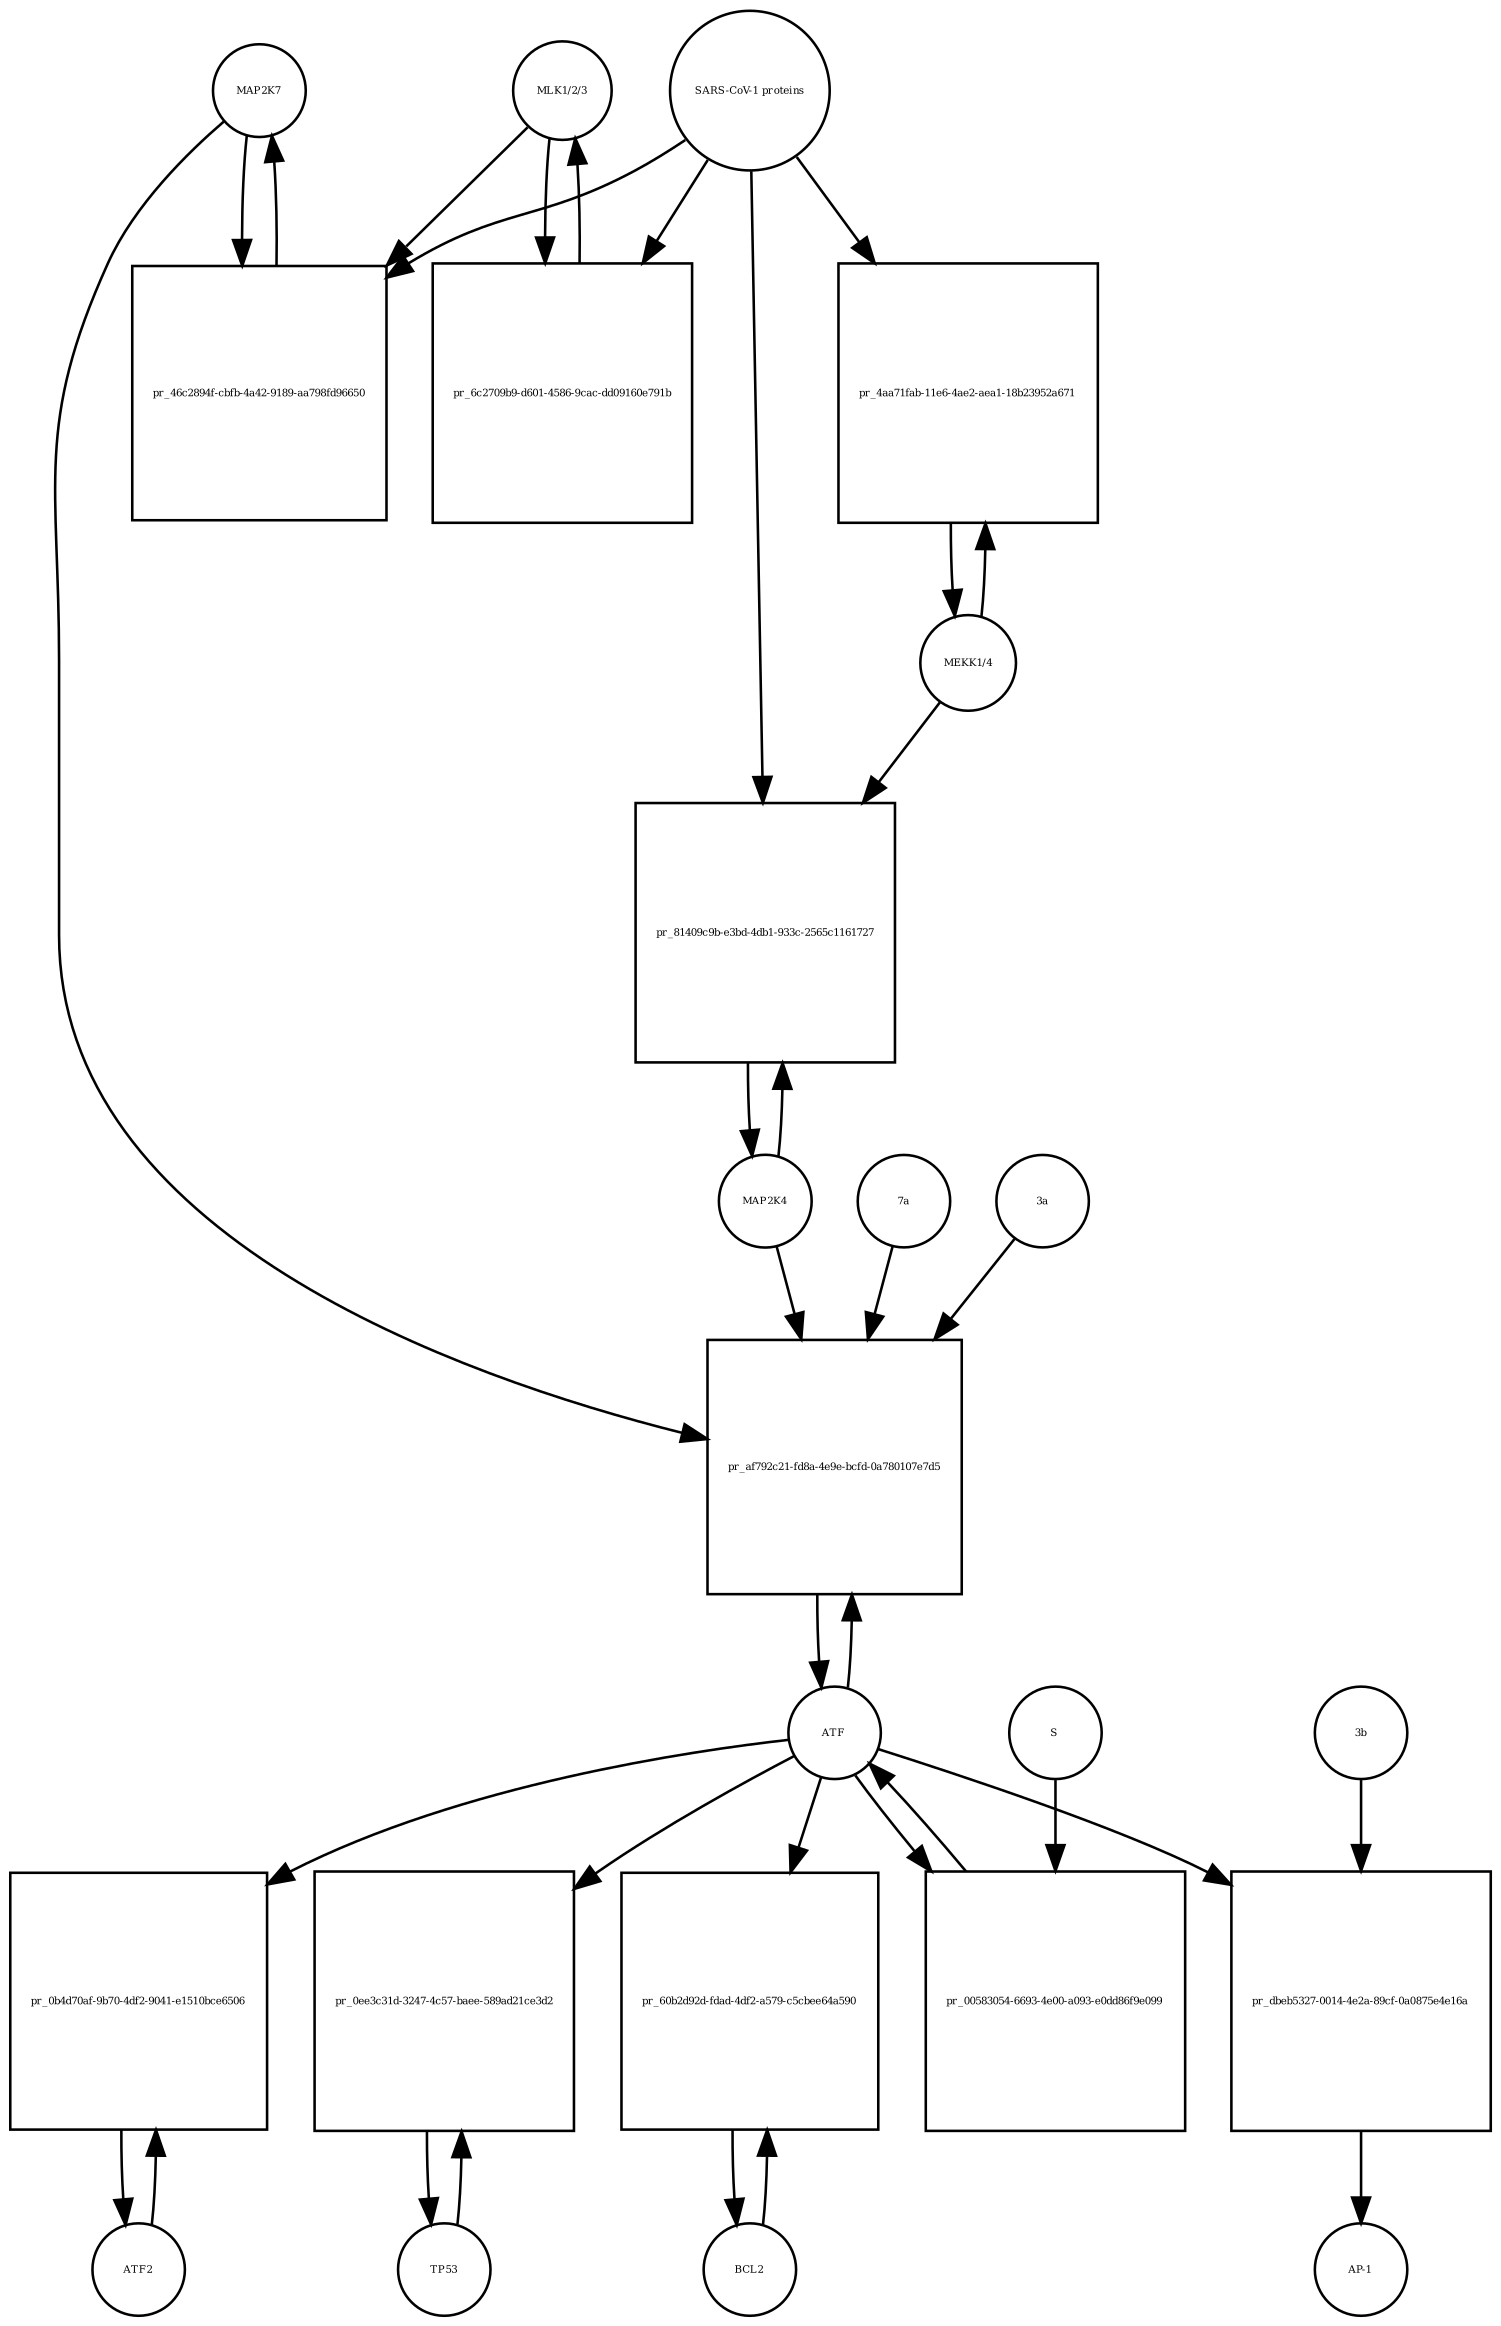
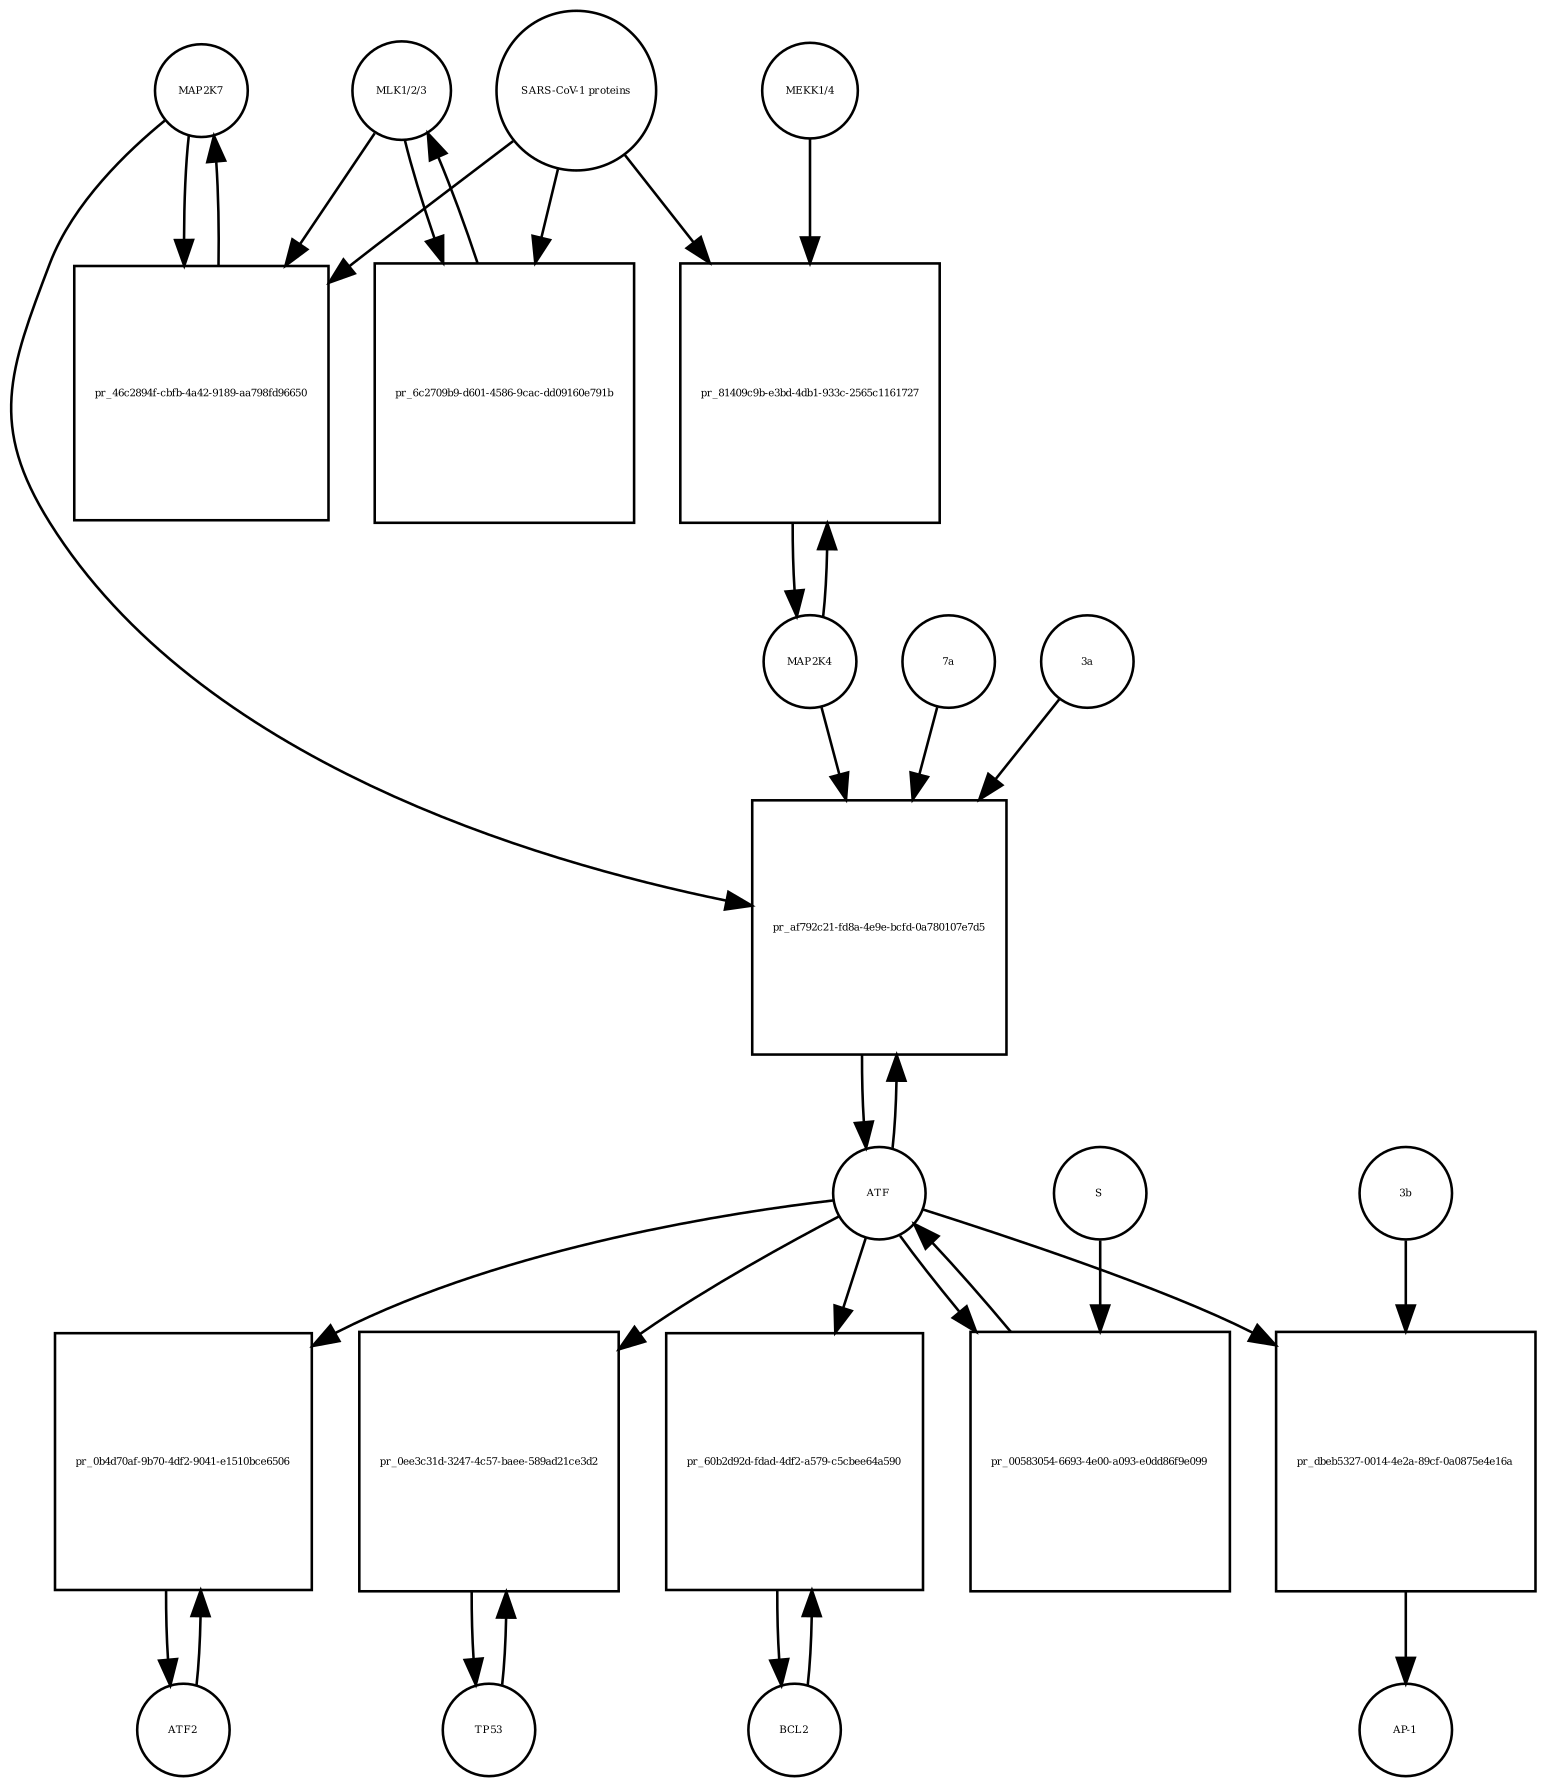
  strict digraph {
    node [bipartite=0 cls=process fontsize=4 shape=circle]
    edge [interaction_type=stimulation]
    n1 [annotation=urn_miriam_ncbigene_5609 cls=macromolecule label=MAP2K7]
    n2 [bipartite=1 label="pr_46c2894f-cbfb-4a42-9189-aa798fd96650" shape=square]
    n3 [bipartite=1 label="pr_af792c21-fd8a-4e9e-bcfd-0a780107e7d5" shape=square]
    n4 [cls=complex label=ATF]
    n5 [cls=complex label="MLK1/2/3"]
    n6 [bipartite=1 label="pr_6c2709b9-d601-4586-9cac-dd09160e791b" shape=square]
    n7 [cls=complex label="SARS-CoV-1 proteins"]
-   n8 [bipartite=1 label="pr_4aa71fab-11e6-4ae2-aea1-18b23952a671" shape=square]
    n9 [bipartite=1 label="pr_81409c9b-e3bd-4db1-933c-2565c1161727" shape=square]
    n10 [cls=complex label="MEKK1/4"]
    n11 [annotation=urn_miriam_ncbigene_6416 cls=macromolecule label=MAP2K4]
    n12 [annotation=urn_miriam_ncbigene_1386 cls=macromolecule label=ATF2]
    n13 [bipartite=1 label="pr_0b4d70af-9b70-4df2-9041-e1510bce6506" shape=square]
    n14 [bipartite=1 label="pr_0ee3c31d-3247-4c57-baee-589ad21ce3d2" shape=square]
    n15 [bipartite=1 label="pr_60b2d92d-fdad-4df2-a579-c5cbee64a590" shape=square]
    n16 [bipartite=1 label="pr_dbeb5327-0014-4e2a-89cf-0a0875e4e16a" shape=square]
    n17 [bipartite=1 label="pr_00583054-6693-4e00-a093-e0dd86f9e099" shape=square]
    n18 [annotation=urn_miriam_ncbigene_7157 cls=macromolecule label=TP53]
    n19 [annotation=urn_miriam_ncbigene_596 cls=macromolecule label=BCL2]
    n20 [cls=complex label="AP-1"]
    n21 [cls=macromolecule label="3b"]
    n22 [cls=macromolecule label="7a"]
    n23 [cls=macromolecule label="3a"]
    n24 [cls=macromolecule label=S]
    n1 -> n2 [interaction_type=consumption]
    n1 -> n3 [annotation="urn_miriam_pubmed_17141229|urn_miriam_taxonomy_694009|urn_miriam_taxonomy_392815"]
    n2 -> n1 [interaction_type=production]
    n3 -> n4 [interaction_type=production]
    n4 -> n3 [interaction_type=consumption]
    n4 -> n13 [annotation=urn_miriam_pubmed_7824938]
    n4 -> n14 [annotation=urn_miriam_pubmed_9724739]
    n4 -> n15 [annotation=urn_miriam_pubmed_10567572]
    n4 -> n16 [annotation="urn_miriam_pubmed_21561061|urn_miriam_taxonomy_694009"]
    n4 -> n17 [interaction_type=consumption]
    n5 -> n2 [annotation="urn_miriam_pubmed_31226023|urn_miriam_taxonomy_694009|urn_miriam_taxonomy_392815"]
    n5 -> n6 [interaction_type=consumption]
    n6 -> n5 [interaction_type=production]
    n7 -> n2 [annotation="urn_miriam_pubmed_31226023|urn_miriam_taxonomy_694009|urn_miriam_taxonomy_392815"]
    n7 -> n6 [annotation="urn_miriam_taxonomy_694009|urn_miriam_pubmed_31226023|urn_miriam_taxonomy_392815"]
-   n7 -> n8 [annotation="urn_miriam_pubmed_31226023|urn_miriam_taxonomy_694009|urn_miriam_taxonomy_392815"]
    n7 -> n9 [annotation="urn_miriam_pubmed_31226023|urn_miriam_taxonomy_694009|urn_miriam_taxonomy_392815"]
-   n8 -> n10 [interaction_type=production]
    n9 -> n11 [interaction_type=production]
-   n10 -> n8 [interaction_type=consumption]
    n10 -> n9 [annotation="urn_miriam_pubmed_31226023|urn_miriam_taxonomy_694009|urn_miriam_taxonomy_392815"]
    n11 -> n3 [annotation="urn_miriam_pubmed_17141229|urn_miriam_taxonomy_694009|urn_miriam_taxonomy_392815"]
    n11 -> n9 [interaction_type=consumption]
    n12 -> n13 [interaction_type=consumption]
    n13 -> n12 [interaction_type=production]
    n14 -> n18 [interaction_type=production]
    n15 -> n19 [interaction_type=production]
    n16 -> n20 [interaction_type=production]
    n17 -> n4 [interaction_type=production]
    n18 -> n14 [interaction_type=consumption]
    n19 -> n15 [interaction_type=consumption]
    n21 -> n16 [annotation="urn_miriam_pubmed_21561061|urn_miriam_taxonomy_694009"]
    n22 -> n3 [annotation="urn_miriam_pubmed_17141229|urn_miriam_taxonomy_694009|urn_miriam_taxonomy_392815"]
    n23 -> n3 [annotation="urn_miriam_pubmed_17141229|urn_miriam_taxonomy_694009|urn_miriam_taxonomy_392815"]
    n24 -> n17 [annotation="urn_miriam_pubmed_17267381|urn_miriam_taxonomy_694009|urn_miriam_taxonomy_392815"]
  }
